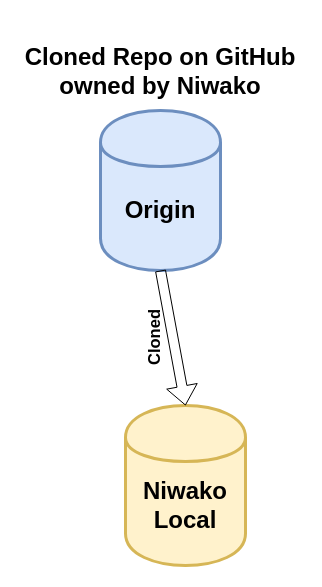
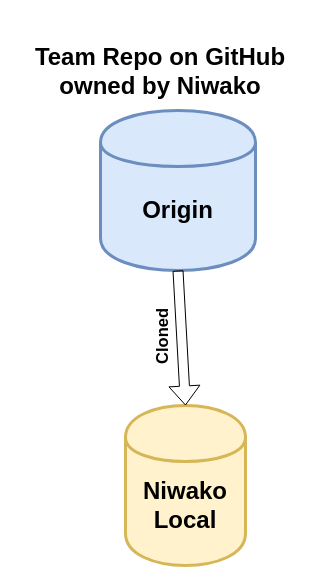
  <mxCell id="0" />
  <mxCell id="1" parent="0" />
- <mxCell id="2" value="&lt;h1&gt;Origin&lt;/h1&gt;" style="shape=cylinder;whiteSpace=wrap;html=1;boundedLbl=1;strokeWidth=3;align=center;fillColor=#dae8fc;strokeColor=#6c8ebf;" parent="1" vertex="1"><mxGeometry x="100" y="110" width="120" height="160" as="geometry" /></mxCell>
- <mxCell id="3" value="&lt;h1 style=&quot;color: rgb(0 , 0 , 0) ; font-family: &amp;#34;helvetica&amp;#34; ; font-style: normal ; letter-spacing: normal ; text-indent: 0px ; text-transform: none ; word-spacing: 0px&quot;&gt;Cloned Repo on GitHub&lt;br&gt;owned by Niwako&lt;/h1&gt;" style="text;whiteSpace=wrap;html=1;align=center;labelBackgroundColor=none;" parent="1" vertex="1"><mxGeometry x="20" y="20" width="280" height="80" as="geometry" /></mxCell>
+ <mxCell id="2" value="&lt;h1&gt;Origin&lt;/h1&gt;" style="shape=cylinder;whiteSpace=wrap;html=1;boundedLbl=1;strokeWidth=3;align=center;fillColor=#dae8fc;strokeColor=#6c8ebf;" parent="1" vertex="1"><mxGeometry x="100" y="110" width="155" height="160" as="geometry" /></mxCell>
+ <mxCell id="3" value="&lt;h1 style=&quot;color: rgb(0 , 0 , 0) ; font-family: &amp;#34;helvetica&amp;#34; ; font-style: normal ; letter-spacing: normal ; text-indent: 0px ; text-transform: none ; word-spacing: 0px&quot;&gt;Team Repo on GitHub&lt;br&gt;owned by Niwako&lt;/h1&gt;" style="text;whiteSpace=wrap;html=1;align=center;labelBackgroundColor=none;" parent="1" vertex="1"><mxGeometry x="20" y="20" width="280" height="80" as="geometry" /></mxCell>
  <mxCell id="4" value="&lt;h1&gt;Niwako&lt;br&gt;Local&lt;/h1&gt;" style="shape=cylinder;whiteSpace=wrap;html=1;boundedLbl=1;strokeWidth=3;align=center;fillColor=#fff2cc;strokeColor=#d6b656;" parent="1" vertex="1"><mxGeometry x="125" y="405" width="120" height="160" as="geometry" /></mxCell>
  <mxCell id="5" style="shape=flexArrow;rounded=0;orthogonalLoop=1;jettySize=auto;html=1;exitX=0.5;exitY=1;exitDx=0;exitDy=0;entryX=0.5;entryY=0;entryDx=0;entryDy=0;" parent="1" source="2" target="4" edge="1"><mxGeometry relative="1" as="geometry"><mxPoint x="270" y="280" as="sourcePoint" /><mxPoint x="270" y="400" as="targetPoint" /></mxGeometry></mxCell>
  <mxCell id="6" value="&lt;h2&gt;Cloned&lt;/h2&gt;" style="edgeLabel;html=1;align=right;verticalAlign=middle;resizable=0;points=[];labelBackgroundColor=none;labelPosition=left;verticalLabelPosition=middle;rotation=-90;" parent="5" vertex="1" connectable="0"><mxGeometry x="0.037" y="-4" relative="1" as="geometry"><mxPoint x="-16" y="-32" as="offset" /></mxGeometry></mxCell>
